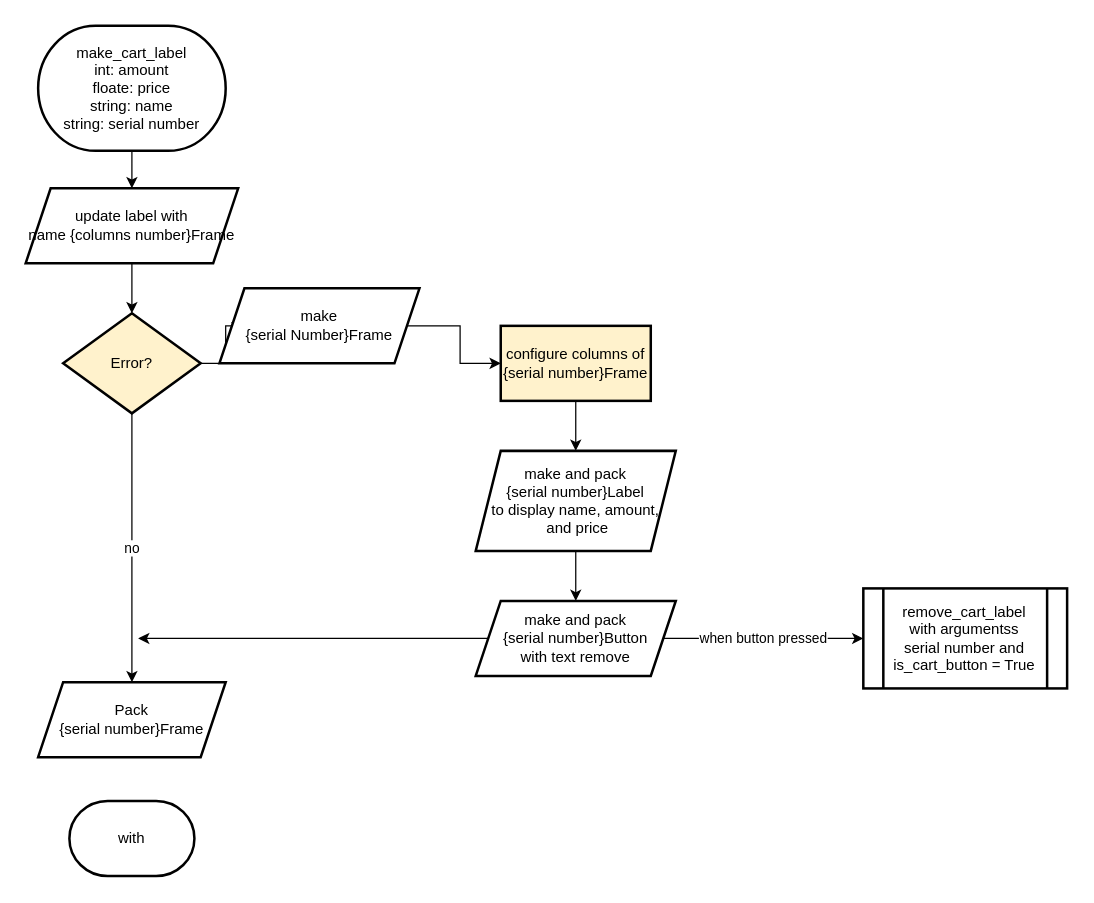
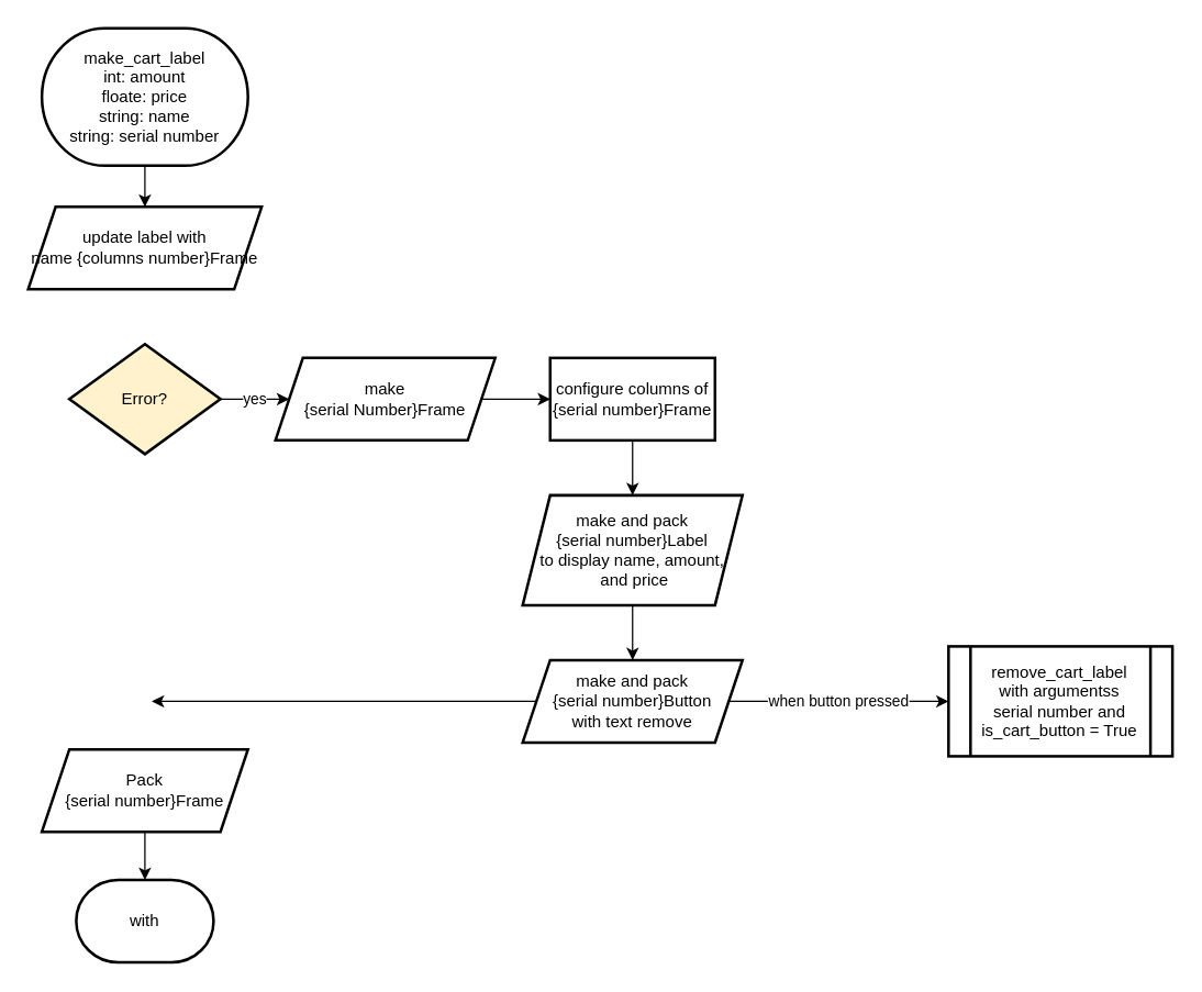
  <mxCell id="0" />
  <mxCell id="1" parent="0" />
  <mxCell id="2" value="" style="edgeStyle=orthogonalEdgeStyle;rounded=0;orthogonalLoop=1;jettySize=auto;html=1;" edge="1" parent="1" source="3" target="6"><mxGeometry relative="1" as="geometry" /></mxCell>
  <mxCell id="3" value="&lt;div&gt;make_cart_label&lt;/div&gt;&lt;div&gt;int: amount&lt;/div&gt;&lt;div&gt;floate: price&lt;/div&gt;&lt;div&gt;string: name&lt;/div&gt;&lt;div&gt;string: serial number&lt;br&gt;&lt;/div&gt;" style="strokeWidth=2;html=1;shape=mxgraph.flowchart.terminator;whiteSpace=wrap;" vertex="1" parent="1"><mxGeometry x="30" width="150" height="100" as="geometry" y="20" /></mxCell>
  <mxCell id="4" value="with" style="strokeWidth=2;html=1;shape=mxgraph.flowchart.terminator;whiteSpace=wrap;" vertex="1" parent="1"><mxGeometry x="55" y="640" width="100" height="60" as="geometry" /></mxCell>
- <mxCell id="5" value="" style="edgeStyle=orthogonalEdgeStyle;rounded=0;orthogonalLoop=1;jettySize=auto;html=1;" edge="1" parent="1" source="6" target="9"><mxGeometry relative="1" as="geometry" /></mxCell>
  <mxCell id="6" value="&lt;div&gt;update label with&lt;/div&gt;&lt;div&gt;name {columns number}Frame&lt;br&gt;&lt;/div&gt;" style="shape=parallelogram;perimeter=parallelogramPerimeter;whiteSpace=wrap;html=1;fixedSize=1;strokeWidth=2;" vertex="1" parent="1"><mxGeometry x="20" y="150" width="170" height="60" as="geometry" /></mxCell>
- <mxCell id="7" value="no" style="edgeStyle=orthogonalEdgeStyle;rounded=0;orthogonalLoop=1;jettySize=auto;html=1;" edge="1" parent="1" source="9" target="11"><mxGeometry relative="1" as="geometry" /></mxCell>
  <mxCell id="8" value="yes" style="edgeStyle=orthogonalEdgeStyle;rounded=0;orthogonalLoop=1;jettySize=auto;html=1;" edge="1" parent="1" source="9" target="13"><mxGeometry relative="1" as="geometry" /></mxCell>
  <mxCell id="9" value="Error?" style="rhombus;whiteSpace=wrap;html=1;strokeWidth=2;fillColor=#fff2cc;" vertex="1" parent="1"><mxGeometry x="50" y="250" width="110" height="80" as="geometry" /></mxCell>
+ <mxCell id="10" value="" style="edgeStyle=orthogonalEdgeStyle;rounded=0;orthogonalLoop=1;jettySize=auto;html=1;" edge="1" parent="1" source="11" target="4"><mxGeometry relative="1" as="geometry" /></mxCell>
  <mxCell id="11" value="&lt;div&gt;Pack &lt;br&gt;&lt;/div&gt;&lt;div&gt;{serial number}Frame&lt;br&gt;&lt;/div&gt;" style="shape=parallelogram;perimeter=parallelogramPerimeter;whiteSpace=wrap;html=1;fixedSize=1;strokeWidth=2;" vertex="1" parent="1"><mxGeometry x="30" y="545" width="150" height="60" as="geometry" /></mxCell>
  <mxCell id="12" value="" style="edgeStyle=orthogonalEdgeStyle;rounded=0;orthogonalLoop=1;jettySize=auto;html=1;" edge="1" parent="1" source="13" target="15"><mxGeometry relative="1" as="geometry" /></mxCell>
- <mxCell id="13" value="&lt;div&gt;make&lt;/div&gt;&lt;div&gt;{serial Number}Frame&lt;br&gt;&lt;/div&gt;" style="shape=parallelogram;perimeter=parallelogramPerimeter;whiteSpace=wrap;html=1;fixedSize=1;strokeWidth=2;" vertex="1" parent="1"><mxGeometry x="175" y="230" width="160" height="60" as="geometry" /></mxCell>
+ <mxCell id="13" value="&lt;div&gt;make&lt;/div&gt;&lt;div&gt;{serial Number}Frame&lt;br&gt;&lt;/div&gt;" style="shape=parallelogram;perimeter=parallelogramPerimeter;whiteSpace=wrap;html=1;fixedSize=1;strokeWidth=2;" vertex="1" parent="1"><mxGeometry x="200" y="260" width="160" height="60" as="geometry" /></mxCell>
  <mxCell id="14" value="" style="edgeStyle=orthogonalEdgeStyle;rounded=0;orthogonalLoop=1;jettySize=auto;html=1;" edge="1" parent="1" source="15" target="17"><mxGeometry relative="1" as="geometry" /></mxCell>
- <mxCell id="15" value="configure columns of {serial number}Frame" style="whiteSpace=wrap;html=1;strokeWidth=2;fillColor=#fff2cc;" vertex="1" parent="1"><mxGeometry x="400" y="260" width="120" height="60" as="geometry" /></mxCell>
+ <mxCell id="15" value="configure columns of {serial number}Frame" style="whiteSpace=wrap;html=1;strokeWidth=2;" vertex="1" parent="1"><mxGeometry x="400" y="260" width="120" height="60" as="geometry" /></mxCell>
  <mxCell id="16" value="" style="edgeStyle=orthogonalEdgeStyle;rounded=0;orthogonalLoop=1;jettySize=auto;html=1;" edge="1" parent="1" source="17" target="20"><mxGeometry relative="1" as="geometry" /></mxCell>
  <mxCell id="17" value="&lt;div&gt;make and pack&lt;/div&gt;&lt;div&gt;{serial number}Label&lt;/div&gt;&lt;div&gt;to display name, amount,&lt;/div&gt;&lt;div&gt;&amp;nbsp;and price&lt;br&gt;&lt;/div&gt;" style="shape=parallelogram;perimeter=parallelogramPerimeter;whiteSpace=wrap;html=1;fixedSize=1;strokeWidth=2;" vertex="1" parent="1"><mxGeometry x="380" y="360" width="160" height="80" as="geometry" /></mxCell>
  <mxCell id="18" value="when button pressed" style="edgeStyle=orthogonalEdgeStyle;rounded=0;orthogonalLoop=1;jettySize=auto;html=1;" edge="1" parent="1" source="20" target="21"><mxGeometry relative="1" as="geometry" /></mxCell>
  <mxCell id="19" style="edgeStyle=orthogonalEdgeStyle;rounded=0;orthogonalLoop=1;jettySize=auto;html=1;" edge="1" parent="1" source="20"><mxGeometry relative="1" as="geometry"><mxPoint x="110" y="510" as="targetPoint" /></mxGeometry></mxCell>
  <mxCell id="20" value="&lt;div&gt;make and pack &lt;br&gt;&lt;/div&gt;&lt;div&gt;{serial number}Button&lt;/div&gt;&lt;div&gt;with text remove&lt;br&gt;&lt;/div&gt;" style="shape=parallelogram;perimeter=parallelogramPerimeter;whiteSpace=wrap;html=1;fixedSize=1;strokeWidth=2;" vertex="1" parent="1"><mxGeometry x="380" y="480" width="160" height="60" as="geometry" /></mxCell>
  <mxCell id="21" value="&lt;div&gt;remove_cart_label&lt;/div&gt;&lt;div&gt;with argumentss&lt;/div&gt;&lt;div&gt;serial number and&lt;/div&gt;&lt;div&gt;is_cart_button = True&lt;br&gt;&lt;/div&gt;" style="shape=process;whiteSpace=wrap;html=1;backgroundOutline=1;strokeWidth=2;" vertex="1" parent="1"><mxGeometry x="690" y="470" width="163" height="80" as="geometry" /></mxCell>
